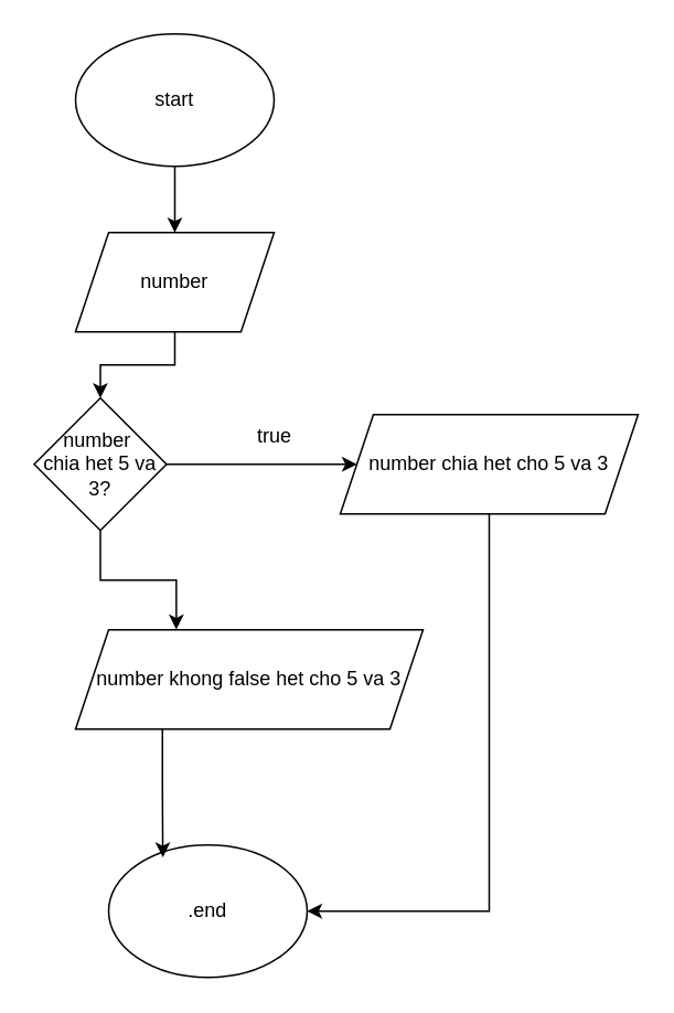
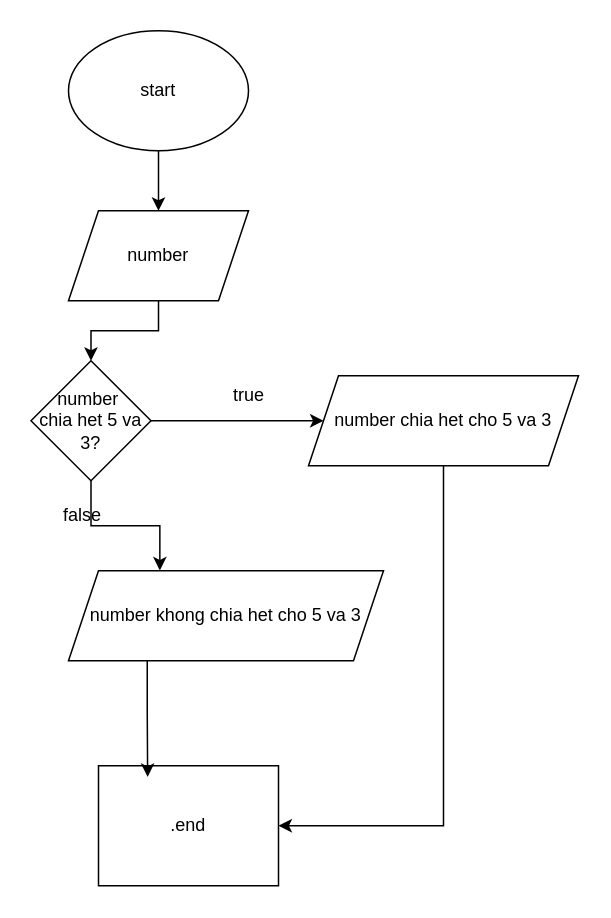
  <mxCell id="0" />
  <mxCell id="1" parent="0" />
  <mxCell id="2" style="edgeStyle=orthogonalEdgeStyle;rounded=0;orthogonalLoop=1;jettySize=auto;html=1;exitX=0.5;exitY=1;exitDx=0;exitDy=0;entryX=0.5;entryY=0;entryDx=0;entryDy=0;" parent="1" source="3" target="5" edge="1"><mxGeometry relative="1" as="geometry" /></mxCell>
  <mxCell id="3" value="start" style="ellipse;whiteSpace=wrap;html=1;" parent="1" vertex="1"><mxGeometry x="45" y="20" width="120" height="80" as="geometry" /></mxCell>
  <mxCell id="4" style="edgeStyle=orthogonalEdgeStyle;rounded=0;orthogonalLoop=1;jettySize=auto;html=1;exitX=0.5;exitY=1;exitDx=0;exitDy=0;entryX=0.5;entryY=0;entryDx=0;entryDy=0;" parent="1" source="5" target="7" edge="1"><mxGeometry relative="1" as="geometry" /></mxCell>
  <mxCell id="5" value="number" style="shape=parallelogram;perimeter=parallelogramPerimeter;whiteSpace=wrap;html=1;fixedSize=1;" parent="1" vertex="1"><mxGeometry x="45" y="140" width="120" height="60" as="geometry" /></mxCell>
  <mxCell id="6" value="" style="edgeStyle=orthogonalEdgeStyle;rounded=0;orthogonalLoop=1;jettySize=auto;html=1;" parent="1" source="7" target="9" edge="1"><mxGeometry relative="1" as="geometry" /></mxCell>
  <mxCell id="7" value="number&amp;nbsp;&lt;br&gt;chia het 5 va 3?" style="rhombus;whiteSpace=wrap;html=1;" parent="1" vertex="1"><mxGeometry x="20" y="240" width="80" height="80" as="geometry" /></mxCell>
  <mxCell id="8" style="edgeStyle=orthogonalEdgeStyle;rounded=0;orthogonalLoop=1;jettySize=auto;html=1;exitX=0.5;exitY=1;exitDx=0;exitDy=0;entryX=1;entryY=0.5;entryDx=0;entryDy=0;" parent="1" source="9" target="14" edge="1"><mxGeometry relative="1" as="geometry"><mxPoint x="295" y="550" as="targetPoint" /><Array as="points"><mxPoint x="295" y="550" /></Array></mxGeometry></mxCell>
  <mxCell id="9" value="number chia het cho 5 va 3" style="shape=parallelogram;perimeter=parallelogramPerimeter;whiteSpace=wrap;html=1;fixedSize=1;" parent="1" vertex="1"><mxGeometry x="205" y="250" width="180" height="60" as="geometry" /></mxCell>
  <mxCell id="10" value="true" style="text;html=1;align=center;verticalAlign=middle;resizable=0;points=[];autosize=1;strokeColor=none;fillColor=none;" parent="1" vertex="1"><mxGeometry x="145" y="248" width="40" height="30" as="geometry" /></mxCell>
- <mxCell id="11" value="number khong false het cho 5 va 3" style="shape=parallelogram;perimeter=parallelogramPerimeter;whiteSpace=wrap;html=1;fixedSize=1;" parent="1" vertex="1"><mxGeometry x="45" y="380" width="210" height="60" as="geometry" /></mxCell>
+ <mxCell id="11" value="number khong chia het cho 5 va 3" style="shape=parallelogram;perimeter=parallelogramPerimeter;whiteSpace=wrap;html=1;fixedSize=1;" parent="1" vertex="1"><mxGeometry x="45" y="380" width="210" height="60" as="geometry" /></mxCell>
  <mxCell id="12" style="edgeStyle=orthogonalEdgeStyle;rounded=0;orthogonalLoop=1;jettySize=auto;html=1;exitX=0.5;exitY=1;exitDx=0;exitDy=0;entryX=0.29;entryY=-0.003;entryDx=0;entryDy=0;entryPerimeter=0;" parent="1" source="7" target="11" edge="1"><mxGeometry relative="1" as="geometry" /></mxCell>
- <mxCell id="14" value=".end" style="ellipse;whiteSpace=wrap;html=1;" parent="1" vertex="1"><mxGeometry x="65" y="510" width="120" height="80" as="geometry" /></mxCell>
+ <mxCell id="13" value="false" style="text;html=1;align=center;verticalAlign=middle;resizable=0;points=[];autosize=1;strokeColor=none;fillColor=none;" parent="1" vertex="1"><mxGeometry x="29" y="328" width="50" height="30" as="geometry" /></mxCell>
+ <mxCell id="14" value=".end" style="whiteSpace=wrap;html=1;rounded=0;" parent="1" vertex="1"><mxGeometry x="65" y="510" width="120" height="80" as="geometry" /></mxCell>
  <mxCell id="15" style="edgeStyle=orthogonalEdgeStyle;rounded=0;orthogonalLoop=1;jettySize=auto;html=1;exitX=0.25;exitY=1;exitDx=0;exitDy=0;entryX=0.273;entryY=0.093;entryDx=0;entryDy=0;entryPerimeter=0;" parent="1" source="11" target="14" edge="1"><mxGeometry relative="1" as="geometry" /></mxCell>
